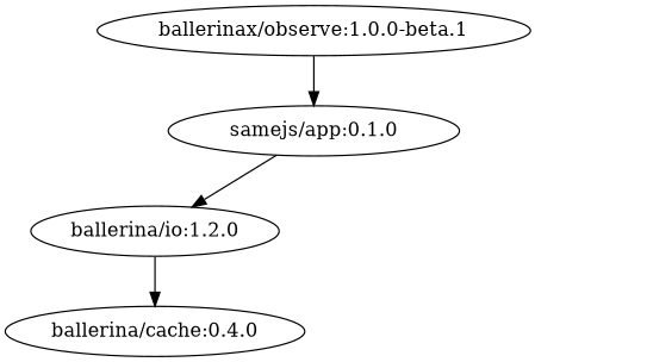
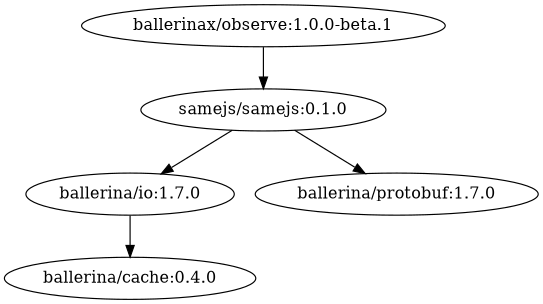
  digraph {
    n1 [label="ballerina/cache:0.4.0"]
-   "ballerina/io:1.2.0"
-   "samejs/app:0.1.0"
+   "ballerina/io:1.2.0" [label="ballerina/io:1.7.0"]
+   "samejs/app:0.1.0" [label="samejs/samejs:0.1.0"]
+   "ballerina/protobuf:1.7.0"
    "ballerinax/observe:1.0.0-beta.1"
    "ballerina/io:1.2.0" -> n1
    "samejs/app:0.1.0" -> "ballerina/io:1.2.0"
+   "samejs/app:0.1.0" -> "ballerina/protobuf:1.7.0"
    "ballerinax/observe:1.0.0-beta.1" -> "samejs/app:0.1.0"
  }
